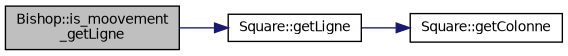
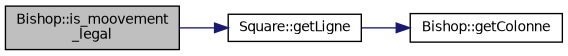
  digraph {
    rankdir=LR
    node [color=black fillcolor=white fontname=Helvetica fontsize=10 shape=record style=filled]
    edge [color=midnightblue fontname=Helvetica fontsize=10 labelfontname=Helvetica labelfontsize=10 style=solid]
-   n1 [fillcolor=grey75 fontcolor=black height=0.2 label="Bishop::is_moovement\l_getLigne" width=0.4]
+   n1 [fillcolor=grey75 fontcolor=black height=0.2 label="Bishop::is_moovement\l_legal" width=0.4]
    n2 [height=0.2 label="Square::getLigne" width=0.4]
-   n3 [height=0.2 label="Square::getColonne" width=0.4]
+   n3 [height=0.2 label="Bishop::getColonne" width=0.4]
    n1 -> n2
    n2 -> n3
  }
